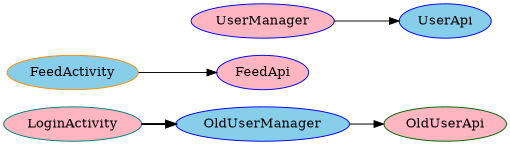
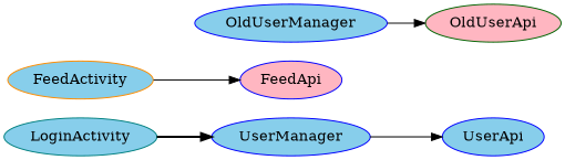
  digraph {
    rankdir=LR
    node [color=blue fillcolor=skyblue style=filled]
    edge [style=solid]
-   LoginActivity [color=teal fillcolor=lightpink]
+   LoginActivity [color=teal]
    FeedActivity [color=darkorange]
-   UserManager [fillcolor=lightpink]
+   UserManager
    OldUserManager
    FeedApi [fillcolor=lightpink]
    UserApi
    OldUserApi [color=darkgreen fillcolor=lightpink]
    subgraph sub_1 {
      rank=same
      LoginActivity
      FeedActivity
    }
    subgraph sub_2 {
      rank=same
      UserManager
      OldUserManager
    }
-   LoginActivity -> OldUserManager [style=bold]
+   LoginActivity -> UserManager [style=bold]
    FeedActivity -> FeedApi
    UserManager -> UserApi
    OldUserManager -> OldUserApi
  }
